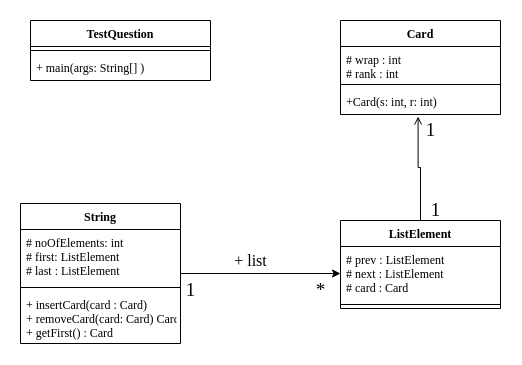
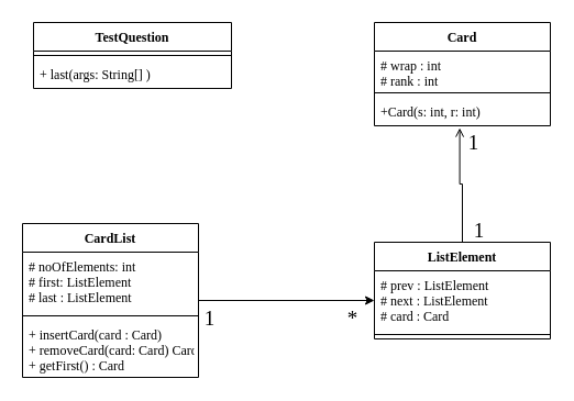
  <mxCell id="0" />
  <mxCell id="1" parent="0" />
  <mxCell id="2" value="TestQuestion" style="swimlane;fontStyle=1;align=center;verticalAlign=top;childLayout=stackLayout;horizontal=1;startSize=26;horizontalStack=0;resizeParent=1;resizeParentMax=0;resizeLast=0;collapsible=1;marginBottom=0;fontFamily=Lucida Console;" vertex="1" parent="1"><mxGeometry x="30" y="20" width="180" height="60" as="geometry" /></mxCell>
  <mxCell id="3" value="" style="line;strokeWidth=1;fillColor=none;align=left;verticalAlign=middle;spacingTop=-1;spacingLeft=3;spacingRight=3;rotatable=0;labelPosition=right;points=[];portConstraint=eastwest;fontFamily=Lucida Console;" vertex="1" parent="2"><mxGeometry y="26" width="180" height="8" as="geometry" /></mxCell>
- <mxCell id="4" value="+ main(args: String[] )" style="text;strokeColor=none;fillColor=none;align=left;verticalAlign=top;spacingLeft=4;spacingRight=4;overflow=hidden;rotatable=0;points=[[0,0.5],[1,0.5]];portConstraint=eastwest;fontFamily=Lucida Console;" vertex="1" parent="2"><mxGeometry y="34" width="180" height="26" as="geometry" /></mxCell>
+ <mxCell id="4" value="+ last(args: String[] )" style="text;strokeColor=none;fillColor=none;align=left;verticalAlign=top;spacingLeft=4;spacingRight=4;overflow=hidden;rotatable=0;points=[[0,0.5],[1,0.5]];portConstraint=eastwest;fontFamily=Lucida Console;" vertex="1" parent="2"><mxGeometry y="34" width="180" height="26" as="geometry" /></mxCell>
  <mxCell id="5" value="Card" style="swimlane;fontStyle=1;align=center;verticalAlign=top;childLayout=stackLayout;horizontal=1;startSize=26;horizontalStack=0;resizeParent=1;resizeParentMax=0;resizeLast=0;collapsible=1;marginBottom=0;fontFamily=Lucida Console;" vertex="1" parent="1"><mxGeometry x="340" y="20" width="160" height="94" as="geometry" /></mxCell>
  <mxCell id="6" value="# wrap : int&#10;# rank : int" style="text;strokeColor=none;fillColor=none;align=left;verticalAlign=top;spacingLeft=4;spacingRight=4;overflow=hidden;rotatable=0;points=[[0,0.5],[1,0.5]];portConstraint=eastwest;fontFamily=Lucida Console;" vertex="1" parent="5"><mxGeometry y="26" width="160" height="34" as="geometry" /></mxCell>
  <mxCell id="7" value="" style="line;strokeWidth=1;fillColor=none;align=left;verticalAlign=middle;spacingTop=-1;spacingLeft=3;spacingRight=3;rotatable=0;labelPosition=right;points=[];portConstraint=eastwest;fontFamily=Lucida Console;" vertex="1" parent="5"><mxGeometry y="60" width="160" height="8" as="geometry" /></mxCell>
  <mxCell id="8" value="+Card(s: int, r: int)" style="text;strokeColor=none;fillColor=none;align=left;verticalAlign=top;spacingLeft=4;spacingRight=4;overflow=hidden;rotatable=0;points=[[0,0.5],[1,0.5]];portConstraint=eastwest;fontFamily=Lucida Console;" vertex="1" parent="5"><mxGeometry y="68" width="160" height="26" as="geometry" /></mxCell>
  <mxCell id="9" style="edgeStyle=orthogonalEdgeStyle;rounded=0;orthogonalLoop=1;jettySize=auto;html=1;entryX=0.485;entryY=1.077;entryDx=0;entryDy=0;entryPerimeter=0;fontFamily=Lucida Console;endArrow=open;" edge="1" parent="1" source="10" target="8"><mxGeometry relative="1" as="geometry"><mxPoint x="410" y="120" as="targetPoint" /><Array as="points"><mxPoint x="420" y="167" /><mxPoint x="418" y="167" /></Array></mxGeometry></mxCell>
  <mxCell id="10" value="ListElement" style="swimlane;fontStyle=1;align=center;verticalAlign=top;childLayout=stackLayout;horizontal=1;startSize=26;horizontalStack=0;resizeParent=1;resizeParentMax=0;resizeLast=0;collapsible=1;marginBottom=0;fontFamily=Lucida Console;" vertex="1" parent="1"><mxGeometry x="340" y="220" width="160" height="88" as="geometry" /></mxCell>
  <mxCell id="11" value="# prev : ListElement&#10;# next : ListElement&#10;# card : Card" style="text;strokeColor=none;fillColor=none;align=left;verticalAlign=top;spacingLeft=4;spacingRight=4;overflow=hidden;rotatable=0;points=[[0,0.5],[1,0.5]];portConstraint=eastwest;fontFamily=Lucida Console;" vertex="1" parent="10"><mxGeometry y="26" width="160" height="54" as="geometry" /></mxCell>
  <mxCell id="12" value="" style="line;strokeWidth=1;fillColor=none;align=left;verticalAlign=middle;spacingTop=-1;spacingLeft=3;spacingRight=3;rotatable=0;labelPosition=right;points=[];portConstraint=eastwest;fontFamily=Lucida Console;" vertex="1" parent="10"><mxGeometry y="80" width="160" height="8" as="geometry" /></mxCell>
  <mxCell id="13" style="edgeStyle=orthogonalEdgeStyle;rounded=0;orthogonalLoop=1;jettySize=auto;html=1;entryX=0;entryY=0.5;entryDx=0;entryDy=0;fontFamily=Lucida Console;" edge="1" parent="1" source="14" target="11"><mxGeometry relative="1" as="geometry" /></mxCell>
- <mxCell id="14" value="String" style="swimlane;fontStyle=1;align=center;verticalAlign=top;childLayout=stackLayout;horizontal=1;startSize=26;horizontalStack=0;resizeParent=1;resizeParentMax=0;resizeLast=0;collapsible=1;marginBottom=0;fontFamily=Lucida Console;" vertex="1" parent="1"><mxGeometry x="20" y="203" width="160" height="140" as="geometry" /></mxCell>
+ <mxCell id="14" value="CardList" style="swimlane;fontStyle=1;align=center;verticalAlign=top;childLayout=stackLayout;horizontal=1;startSize=26;horizontalStack=0;resizeParent=1;resizeParentMax=0;resizeLast=0;collapsible=1;marginBottom=0;fontFamily=Lucida Console;" vertex="1" parent="1"><mxGeometry x="20" y="203" width="160" height="140" as="geometry" /></mxCell>
  <mxCell id="15" value="# noOfElements: int&#10;# first: ListElement&#10;# last : ListElement&#10;" style="text;strokeColor=none;fillColor=none;align=left;verticalAlign=top;spacingLeft=4;spacingRight=4;overflow=hidden;rotatable=0;points=[[0,0.5],[1,0.5]];portConstraint=eastwest;fontFamily=Lucida Console;" vertex="1" parent="14"><mxGeometry y="26" width="160" height="54" as="geometry" /></mxCell>
  <mxCell id="16" value="" style="line;strokeWidth=1;fillColor=none;align=left;verticalAlign=middle;spacingTop=-1;spacingLeft=3;spacingRight=3;rotatable=0;labelPosition=right;points=[];portConstraint=eastwest;fontFamily=Lucida Console;" vertex="1" parent="14"><mxGeometry y="80" width="160" height="8" as="geometry" /></mxCell>
  <mxCell id="17" value="+ insertCard(card : Card)&#10;+ removeCard(card: Card) Card&#10;+ getFirst() : Card" style="text;strokeColor=none;fillColor=none;align=left;verticalAlign=top;spacingLeft=4;spacingRight=4;overflow=hidden;rotatable=0;points=[[0,0.5],[1,0.5]];portConstraint=eastwest;fontFamily=Lucida Console;" vertex="1" parent="14"><mxGeometry y="88" width="160" height="52" as="geometry" /></mxCell>
  <mxCell id="18" value="&lt;font style=&quot;font-size: 19px&quot;&gt;1&lt;/font&gt;" style="text;html=1;align=center;verticalAlign=middle;resizable=0;points=[];autosize=1;fontFamily=Lucida Console;" vertex="1" parent="1"><mxGeometry x="175" y="280" width="30" height="20" as="geometry" /></mxCell>
  <mxCell id="19" value="&lt;font style=&quot;font-size: 19px&quot;&gt;*&lt;/font&gt;" style="text;html=1;align=center;verticalAlign=middle;resizable=0;points=[];autosize=1;fontFamily=Lucida Console;" vertex="1" parent="1"><mxGeometry x="305" y="280" width="30" height="20" as="geometry" /></mxCell>
  <mxCell id="20" value="&lt;font style=&quot;font-size: 19px&quot;&gt;1&lt;/font&gt;" style="text;html=1;align=center;verticalAlign=middle;resizable=0;points=[];autosize=1;fontFamily=Lucida Console;" vertex="1" parent="1"><mxGeometry x="420" y="200" width="30" height="20" as="geometry" /></mxCell>
  <mxCell id="21" value="&lt;font style=&quot;font-size: 19px&quot;&gt;1&lt;/font&gt;" style="text;html=1;align=center;verticalAlign=middle;resizable=0;points=[];autosize=1;fontFamily=Lucida Console;" vertex="1" parent="1"><mxGeometry x="415" y="120" width="30" height="20" as="geometry" /></mxCell>
- <mxCell id="22" value="&lt;font style=&quot;font-size: 16px&quot;&gt;+ list&lt;/font&gt;" style="text;html=1;align=center;verticalAlign=middle;resizable=0;points=[];autosize=1;fontFamily=Lucida Console;" vertex="1" parent="1"><mxGeometry x="215" y="250" width="70" height="20" as="geometry" /></mxCell>
